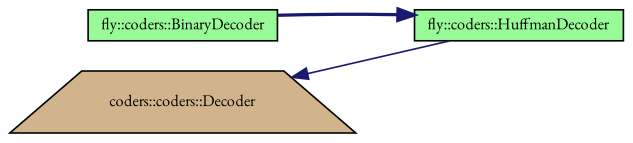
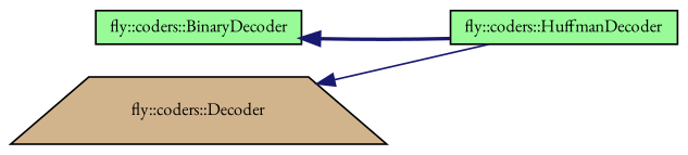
  digraph {
    fontname="EB Garamond"
    rankdir=LR
    node [color=black fillcolor=palegreen fontname="EB Garamond" fontsize=10 shape=box style=filled]
    edge [color=midnightblue dir=back fontname="EB Garamond" fontsize=10 labelfontname=Helvetica labelfontsize=10]
    n1 [fontcolor=black height=0.2 label="fly::coders::BinaryDecoder" width=0.4]
    n2 [height=0.2 label="fly::coders::HuffmanDecoder" width=0.4]
-   n3 [fillcolor=tan height=0.2 label="coders::coders::Decoder" shape=trapezium width=0.4]
-   n2 -> n1 [style=bold]
+   n3 [fillcolor=tan height=0.2 label="fly::coders::Decoder" shape=trapezium width=0.4]
+   n1 -> n2 [style=bold]
    n3 -> n2 [style=solid]
  }
